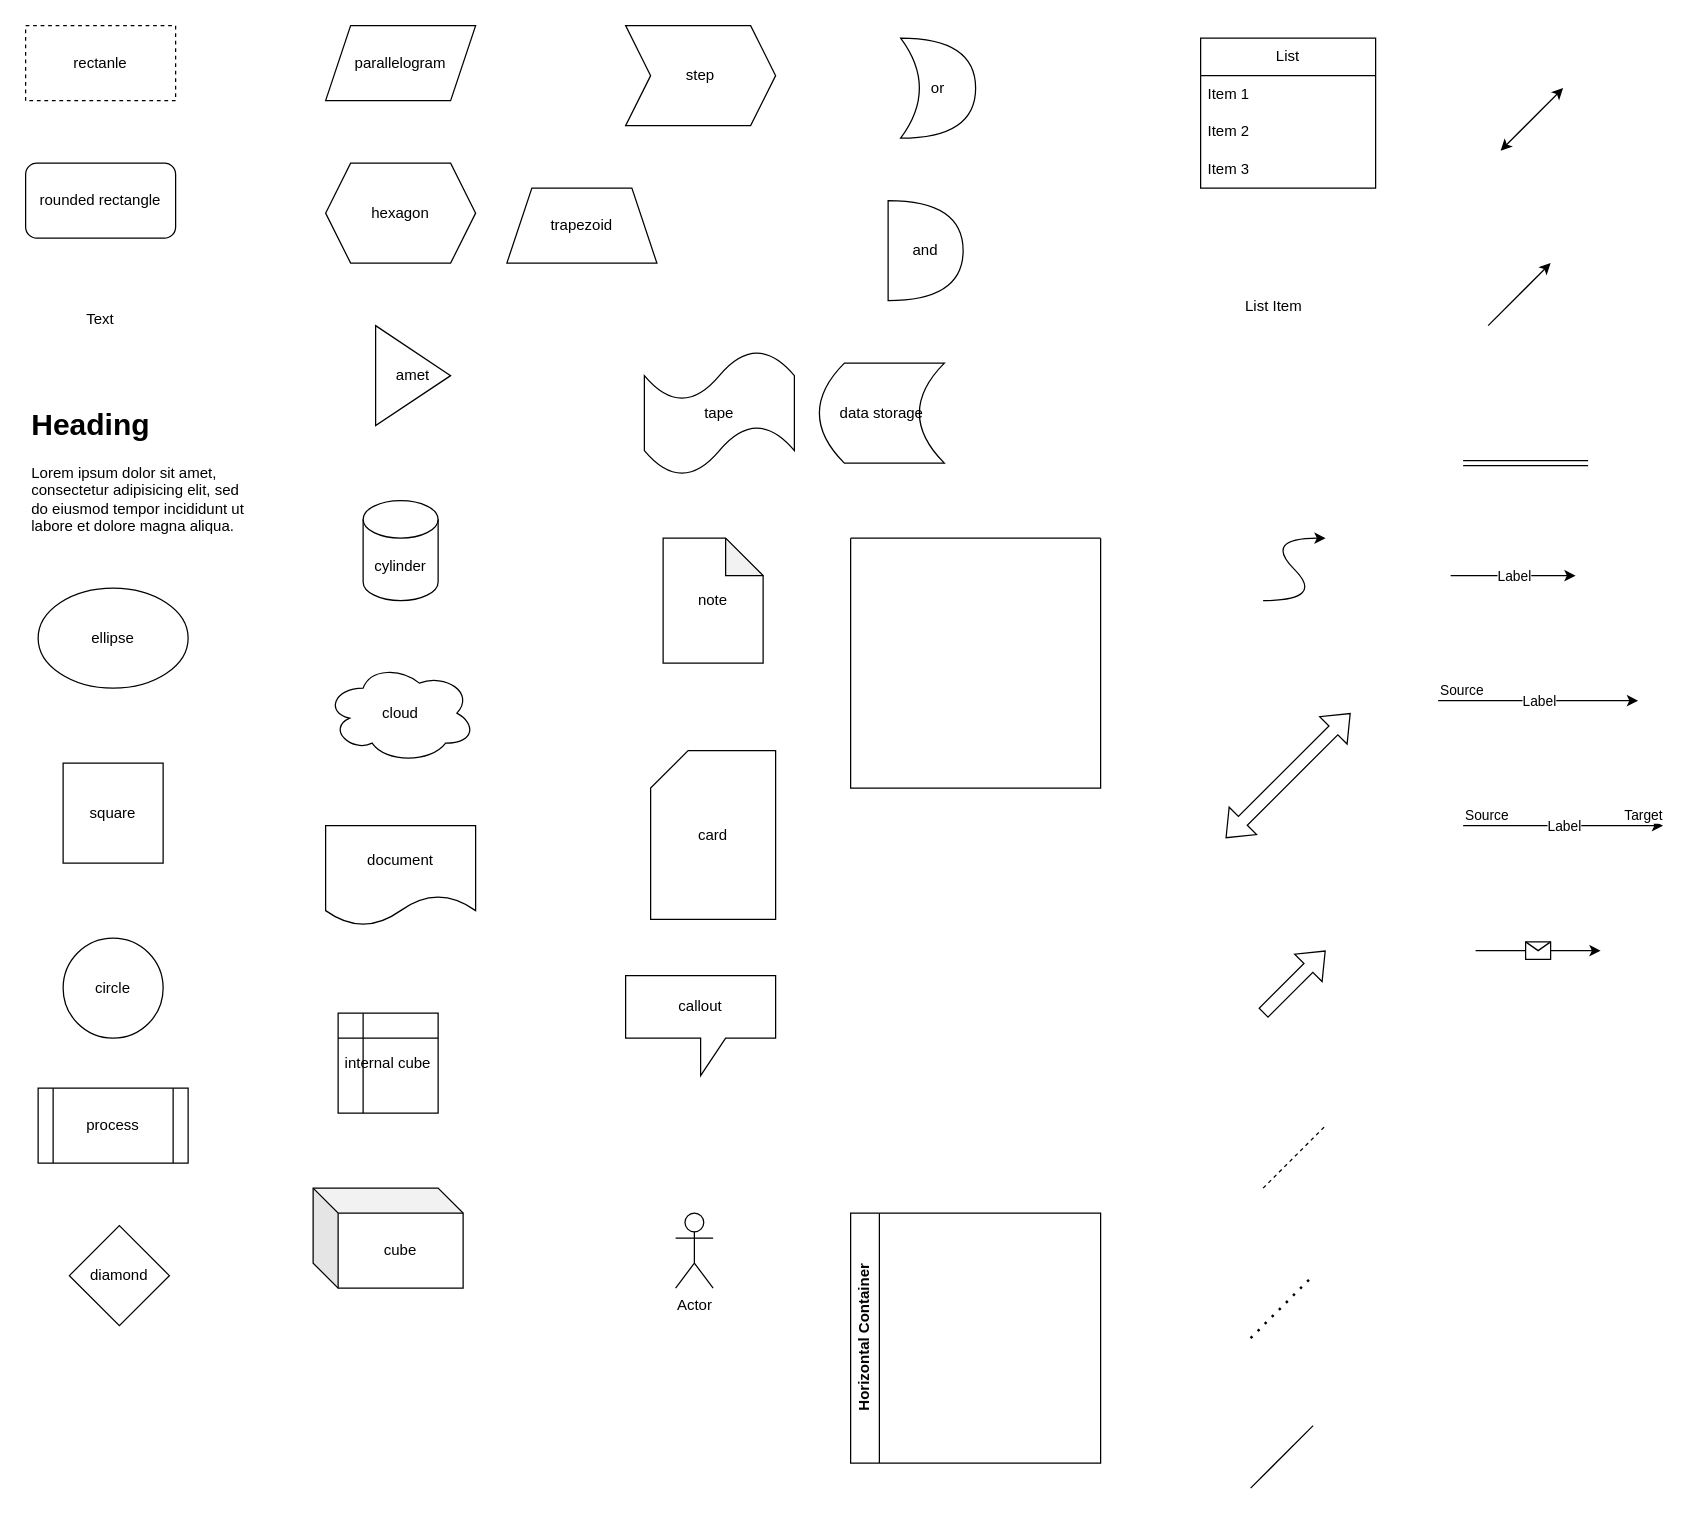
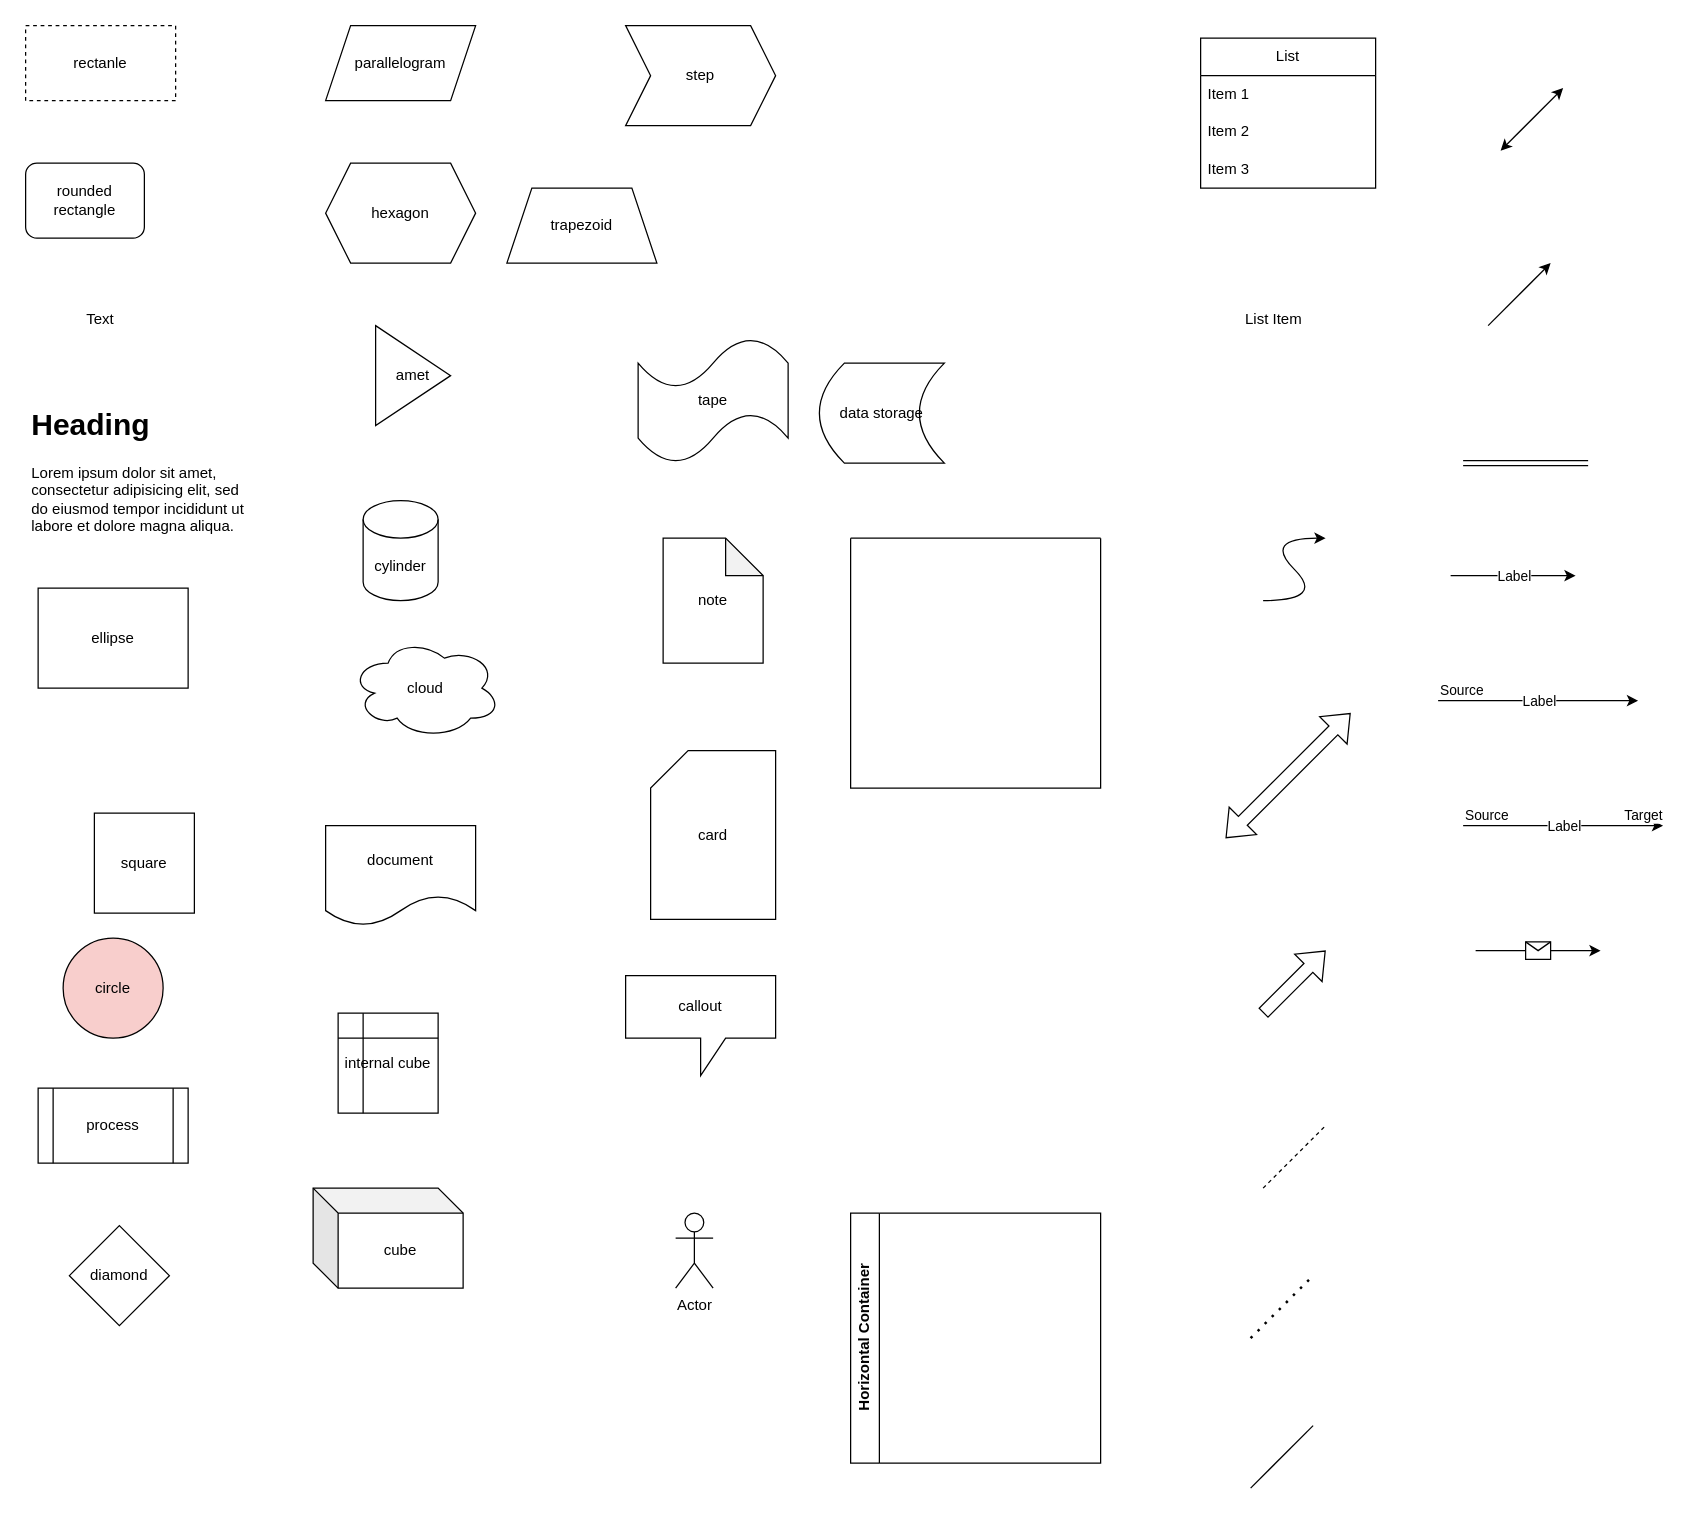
  <mxCell id="0" />
  <mxCell id="1" parent="0" />
  <mxCell id="2" value="rectanle" style="rounded=0;whiteSpace=wrap;html=1;dashed=1;" parent="1" vertex="1"><mxGeometry x="20" y="20" width="120" height="60" as="geometry" /></mxCell>
- <mxCell id="3" value="rounded rectangle" style="rounded=1;whiteSpace=wrap;html=1;" parent="1" vertex="1"><mxGeometry x="20" y="130" width="120" height="60" as="geometry" /></mxCell>
+ <mxCell id="3" value="rounded rectangle" style="rounded=1;whiteSpace=wrap;html=1;" parent="1" vertex="1"><mxGeometry x="20" y="130" width="95" height="60" as="geometry" /></mxCell>
  <mxCell id="4" value="Text" style="text;html=1;strokeColor=none;fillColor=none;align=center;verticalAlign=middle;whiteSpace=wrap;rounded=0;" parent="1" vertex="1"><mxGeometry x="50" y="240" width="60" height="30" as="geometry" /></mxCell>
  <mxCell id="5" value="&lt;h1&gt;Heading&lt;/h1&gt;&lt;p&gt;Lorem ipsum dolor sit amet, consectetur adipisicing elit, sed do eiusmod tempor incididunt ut labore et dolore magna aliqua.&lt;/p&gt;" style="text;html=1;strokeColor=none;fillColor=none;spacing=5;spacingTop=-20;whiteSpace=wrap;overflow=hidden;rounded=0;" parent="1" vertex="1"><mxGeometry x="20" y="320" width="190" height="120" as="geometry" /></mxCell>
- <mxCell id="6" value="ellipse" style="ellipse;whiteSpace=wrap;html=1;" parent="1" vertex="1"><mxGeometry x="30" y="470" width="120" height="80" as="geometry" /></mxCell>
- <mxCell id="7" value="square" style="whiteSpace=wrap;html=1;aspect=fixed;" parent="1" vertex="1"><mxGeometry x="50" y="610" width="80" height="80" as="geometry" /></mxCell>
- <mxCell id="8" value="circle" style="ellipse;whiteSpace=wrap;html=1;aspect=fixed;" parent="1" vertex="1"><mxGeometry x="50" y="750" width="80" height="80" as="geometry" /></mxCell>
+ <mxCell id="6" value="ellipse" style="whiteSpace=wrap;html=1;rounded=0;" parent="1" vertex="1"><mxGeometry x="30" y="470" width="120" height="80" as="geometry" /></mxCell>
+ <mxCell id="7" value="square" style="whiteSpace=wrap;html=1;aspect=fixed;" parent="1" vertex="1"><mxGeometry x="75" y="650" width="80" height="80" as="geometry" /></mxCell>
+ <mxCell id="8" value="circle" style="ellipse;whiteSpace=wrap;html=1;aspect=fixed;fillColor=#f8cecc;" parent="1" vertex="1"><mxGeometry x="50" y="750" width="80" height="80" as="geometry" /></mxCell>
  <mxCell id="9" value="process" style="shape=process;whiteSpace=wrap;html=1;backgroundOutline=1;" parent="1" vertex="1"><mxGeometry x="30" y="870" width="120" height="60" as="geometry" /></mxCell>
  <mxCell id="10" value="diamond" style="rhombus;whiteSpace=wrap;html=1;" parent="1" vertex="1"><mxGeometry x="55" y="980" width="80" height="80" as="geometry" /></mxCell>
  <mxCell id="11" value="parallelogram" style="shape=parallelogram;perimeter=parallelogramPerimeter;whiteSpace=wrap;html=1;fixedSize=1;" parent="1" vertex="1"><mxGeometry x="260" y="20" width="120" height="60" as="geometry" /></mxCell>
  <mxCell id="12" value="hexagon" style="shape=hexagon;perimeter=hexagonPerimeter2;whiteSpace=wrap;html=1;fixedSize=1;" parent="1" vertex="1"><mxGeometry x="260" y="130" width="120" height="80" as="geometry" /></mxCell>
  <mxCell id="13" value="amet" style="triangle;whiteSpace=wrap;html=1;" parent="1" vertex="1"><mxGeometry x="300" y="260" width="60" height="80" as="geometry" /></mxCell>
  <mxCell id="14" value="cylinder" style="shape=cylinder3;whiteSpace=wrap;html=1;boundedLbl=1;backgroundOutline=1;size=15;" parent="1" vertex="1"><mxGeometry x="290" y="400" width="60" height="80" as="geometry" /></mxCell>
- <mxCell id="15" value="cloud" style="ellipse;shape=cloud;whiteSpace=wrap;html=1;" parent="1" vertex="1"><mxGeometry x="260" y="530" width="120" height="80" as="geometry" /></mxCell>
+ <mxCell id="15" value="cloud" style="ellipse;shape=cloud;whiteSpace=wrap;html=1;" parent="1" vertex="1"><mxGeometry x="280" y="510" width="120" height="80" as="geometry" /></mxCell>
  <mxCell id="16" value="document" style="shape=document;whiteSpace=wrap;html=1;boundedLbl=1;" parent="1" vertex="1"><mxGeometry x="260" y="660" width="120" height="80" as="geometry" /></mxCell>
  <mxCell id="17" value="internal cube" style="shape=internalStorage;whiteSpace=wrap;html=1;backgroundOutline=1;" parent="1" vertex="1"><mxGeometry x="270" y="810" width="80" height="80" as="geometry" /></mxCell>
  <mxCell id="18" value="cube" style="shape=cube;whiteSpace=wrap;html=1;boundedLbl=1;backgroundOutline=1;darkOpacity=0.05;darkOpacity2=0.1;" parent="1" vertex="1"><mxGeometry x="250" y="950" width="120" height="80" as="geometry" /></mxCell>
  <mxCell id="19" value="step" style="shape=step;perimeter=stepPerimeter;whiteSpace=wrap;html=1;fixedSize=1;" parent="1" vertex="1"><mxGeometry x="500" y="20" width="120" height="80" as="geometry" /></mxCell>
  <mxCell id="20" value="trapezoid" style="shape=trapezoid;perimeter=trapezoidPerimeter;whiteSpace=wrap;html=1;fixedSize=1;" parent="1" vertex="1"><mxGeometry x="405" y="150" width="120" height="60" as="geometry" /></mxCell>
- <mxCell id="21" value="tape" style="shape=tape;whiteSpace=wrap;html=1;" parent="1" vertex="1"><mxGeometry x="515" y="280" width="120" height="100" as="geometry" /></mxCell>
+ <mxCell id="21" value="tape" style="shape=tape;whiteSpace=wrap;html=1;" parent="1" vertex="1"><mxGeometry x="510" y="270" width="120" height="100" as="geometry" /></mxCell>
  <mxCell id="22" value="note" style="shape=note;whiteSpace=wrap;html=1;backgroundOutline=1;darkOpacity=0.05;" parent="1" vertex="1"><mxGeometry x="530" y="430" width="80" height="100" as="geometry" /></mxCell>
  <mxCell id="23" value="card" style="shape=card;whiteSpace=wrap;html=1;" parent="1" vertex="1"><mxGeometry x="520" y="600" width="100" height="135" as="geometry" /></mxCell>
  <mxCell id="24" value="callout" style="shape=callout;whiteSpace=wrap;html=1;perimeter=calloutPerimeter;" parent="1" vertex="1"><mxGeometry x="500" y="780" width="120" height="80" as="geometry" /></mxCell>
  <mxCell id="25" value="Actor" style="shape=umlActor;verticalLabelPosition=bottom;verticalAlign=top;html=1;outlineConnect=0;" parent="1" vertex="1"><mxGeometry x="540" y="970" width="30" height="60" as="geometry" /></mxCell>
- <mxCell id="26" value="or" style="shape=xor;whiteSpace=wrap;html=1;" parent="1" vertex="1"><mxGeometry x="720" y="30" width="60" height="80" as="geometry" /></mxCell>
- <mxCell id="27" value="and" style="shape=or;whiteSpace=wrap;html=1;" parent="1" vertex="1"><mxGeometry x="710" y="160" width="60" height="80" as="geometry" /></mxCell>
  <mxCell id="28" value="data storage" style="shape=dataStorage;whiteSpace=wrap;html=1;fixedSize=1;" parent="1" vertex="1"><mxGeometry x="655" y="290" width="100" height="80" as="geometry" /></mxCell>
  <mxCell id="29" value="" style="swimlane;startSize=0;" parent="1" vertex="1"><mxGeometry x="680" y="430" width="200" height="200" as="geometry" /></mxCell>
  <mxCell id="30" value="Horizontal Container" style="swimlane;horizontal=0;whiteSpace=wrap;html=1;" parent="1" vertex="1"><mxGeometry x="680" y="970" width="200" height="200" as="geometry" /></mxCell>
  <mxCell id="31" value="List" style="swimlane;fontStyle=0;childLayout=stackLayout;horizontal=1;startSize=30;horizontalStack=0;resizeParent=1;resizeParentMax=0;resizeLast=0;collapsible=1;marginBottom=0;whiteSpace=wrap;html=1;" parent="1" vertex="1"><mxGeometry x="960" y="30" width="140" height="120" as="geometry" /></mxCell>
  <mxCell id="32" value="Item 1" style="text;strokeColor=none;fillColor=none;align=left;verticalAlign=middle;spacingLeft=4;spacingRight=4;overflow=hidden;points=[[0,0.5],[1,0.5]];portConstraint=eastwest;rotatable=0;whiteSpace=wrap;html=1;" parent="31" vertex="1"><mxGeometry y="30" width="140" height="30" as="geometry" /></mxCell>
  <mxCell id="33" value="Item 2" style="text;strokeColor=none;fillColor=none;align=left;verticalAlign=middle;spacingLeft=4;spacingRight=4;overflow=hidden;points=[[0,0.5],[1,0.5]];portConstraint=eastwest;rotatable=0;whiteSpace=wrap;html=1;" parent="31" vertex="1"><mxGeometry y="60" width="140" height="30" as="geometry" /></mxCell>
  <mxCell id="34" value="Item 3" style="text;strokeColor=none;fillColor=none;align=left;verticalAlign=middle;spacingLeft=4;spacingRight=4;overflow=hidden;points=[[0,0.5],[1,0.5]];portConstraint=eastwest;rotatable=0;whiteSpace=wrap;html=1;" parent="31" vertex="1"><mxGeometry y="90" width="140" height="30" as="geometry" /></mxCell>
- <mxCell id="35" value="List Item" style="text;strokeColor=none;fillColor=none;align=left;verticalAlign=middle;spacingLeft=4;spacingRight=4;overflow=hidden;points=[[0,0.5],[1,0.5]];portConstraint=eastwest;rotatable=0;whiteSpace=wrap;html=1;" parent="1" vertex="1"><mxGeometry x="990" y="230" width="80" height="30" as="geometry" /></mxCell>
+ <mxCell id="35" value="List Item" style="text;strokeColor=none;fillColor=none;align=left;verticalAlign=middle;spacingLeft=4;spacingRight=4;overflow=hidden;points=[[0,0.5],[1,0.5]];portConstraint=eastwest;rotatable=0;whiteSpace=wrap;html=1;" parent="1" vertex="1"><mxGeometry x="990" y="240" width="80" height="30" as="geometry" /></mxCell>
  <mxCell id="36" value="" style="curved=1;endArrow=classic;html=1;rounded=0;" parent="1" edge="1"><mxGeometry width="50" height="50" relative="1" as="geometry"><mxPoint x="1010" y="480" as="sourcePoint" /><mxPoint x="1060" y="430" as="targetPoint" /><Array as="points"><mxPoint x="1060" y="480" /><mxPoint x="1010" y="430" /></Array></mxGeometry></mxCell>
  <mxCell id="37" value="" style="shape=flexArrow;endArrow=classic;startArrow=classic;html=1;rounded=0;" parent="1" edge="1"><mxGeometry width="100" height="100" relative="1" as="geometry"><mxPoint x="980" y="670" as="sourcePoint" /><mxPoint x="1080" y="570" as="targetPoint" /></mxGeometry></mxCell>
  <mxCell id="38" value="" style="shape=flexArrow;endArrow=classic;html=1;rounded=0;" parent="1" edge="1"><mxGeometry width="50" height="50" relative="1" as="geometry"><mxPoint x="1010" y="810" as="sourcePoint" /><mxPoint x="1060" y="760" as="targetPoint" /></mxGeometry></mxCell>
  <mxCell id="39" value="" style="endArrow=none;dashed=1;html=1;rounded=0;" parent="1" edge="1"><mxGeometry width="50" height="50" relative="1" as="geometry"><mxPoint x="1010" y="950" as="sourcePoint" /><mxPoint x="1060" y="900" as="targetPoint" /></mxGeometry></mxCell>
  <mxCell id="40" value="" style="endArrow=none;dashed=1;html=1;dashPattern=1 3;strokeWidth=2;rounded=0;" parent="1" edge="1"><mxGeometry width="50" height="50" relative="1" as="geometry"><mxPoint x="1000" y="1070" as="sourcePoint" /><mxPoint x="1050" y="1020" as="targetPoint" /></mxGeometry></mxCell>
  <mxCell id="41" value="" style="endArrow=none;html=1;rounded=0;" parent="1" edge="1"><mxGeometry width="50" height="50" relative="1" as="geometry"><mxPoint x="1000" y="1190" as="sourcePoint" /><mxPoint x="1050" y="1140" as="targetPoint" /></mxGeometry></mxCell>
  <mxCell id="42" value="" style="endArrow=classic;startArrow=classic;html=1;rounded=0;" parent="1" edge="1"><mxGeometry width="50" height="50" relative="1" as="geometry"><mxPoint x="1200" y="120" as="sourcePoint" /><mxPoint x="1250" y="70" as="targetPoint" /></mxGeometry></mxCell>
  <mxCell id="43" value="" style="endArrow=classic;html=1;rounded=0;" parent="1" edge="1"><mxGeometry width="50" height="50" relative="1" as="geometry"><mxPoint x="1190" y="260" as="sourcePoint" /><mxPoint x="1240" y="210" as="targetPoint" /></mxGeometry></mxCell>
  <mxCell id="44" value="" style="shape=link;html=1;rounded=0;" parent="1" edge="1"><mxGeometry width="100" relative="1" as="geometry"><mxPoint x="1170" y="370" as="sourcePoint" /><mxPoint x="1270" y="370" as="targetPoint" /></mxGeometry></mxCell>
  <mxCell id="45" value="" style="endArrow=classic;html=1;rounded=0;" parent="1" edge="1"><mxGeometry relative="1" as="geometry"><mxPoint x="1160" y="460" as="sourcePoint" /><mxPoint x="1260" y="460" as="targetPoint" /></mxGeometry></mxCell>
  <mxCell id="46" value="Label" style="edgeLabel;resizable=0;html=1;align=center;verticalAlign=middle;" parent="45" connectable="0" vertex="1"><mxGeometry relative="1" as="geometry" /></mxCell>
  <mxCell id="47" value="" style="endArrow=classic;html=1;rounded=0;" parent="1" edge="1"><mxGeometry relative="1" as="geometry"><mxPoint x="1150" y="560" as="sourcePoint" /><mxPoint x="1310" y="560" as="targetPoint" /></mxGeometry></mxCell>
  <mxCell id="48" value="Label" style="edgeLabel;resizable=0;html=1;align=center;verticalAlign=middle;" parent="47" connectable="0" vertex="1"><mxGeometry relative="1" as="geometry" /></mxCell>
  <mxCell id="49" value="Source" style="edgeLabel;resizable=0;html=1;align=left;verticalAlign=bottom;" parent="47" connectable="0" vertex="1"><mxGeometry x="-1" relative="1" as="geometry" /></mxCell>
  <mxCell id="50" value="" style="endArrow=classic;html=1;rounded=0;" parent="1" edge="1"><mxGeometry relative="1" as="geometry"><mxPoint x="1170" y="660" as="sourcePoint" /><mxPoint x="1330" y="660" as="targetPoint" /></mxGeometry></mxCell>
  <mxCell id="51" value="Label" style="edgeLabel;resizable=0;html=1;align=center;verticalAlign=middle;" parent="50" connectable="0" vertex="1"><mxGeometry relative="1" as="geometry" /></mxCell>
  <mxCell id="52" value="Source" style="edgeLabel;resizable=0;html=1;align=left;verticalAlign=bottom;" parent="50" connectable="0" vertex="1"><mxGeometry x="-1" relative="1" as="geometry" /></mxCell>
  <mxCell id="53" value="Target" style="edgeLabel;resizable=0;html=1;align=right;verticalAlign=bottom;" parent="50" connectable="0" vertex="1"><mxGeometry x="1" relative="1" as="geometry" /></mxCell>
  <mxCell id="54" value="" style="endArrow=classic;html=1;rounded=0;" parent="1" edge="1"><mxGeometry relative="1" as="geometry"><mxPoint x="1180" y="760" as="sourcePoint" /><mxPoint x="1280" y="760" as="targetPoint" /></mxGeometry></mxCell>
  <mxCell id="55" value="" style="shape=message;html=1;outlineConnect=0;" parent="54" vertex="1"><mxGeometry width="20" height="14" relative="1" as="geometry"><mxPoint x="-10" y="-7" as="offset" /></mxGeometry></mxCell>
